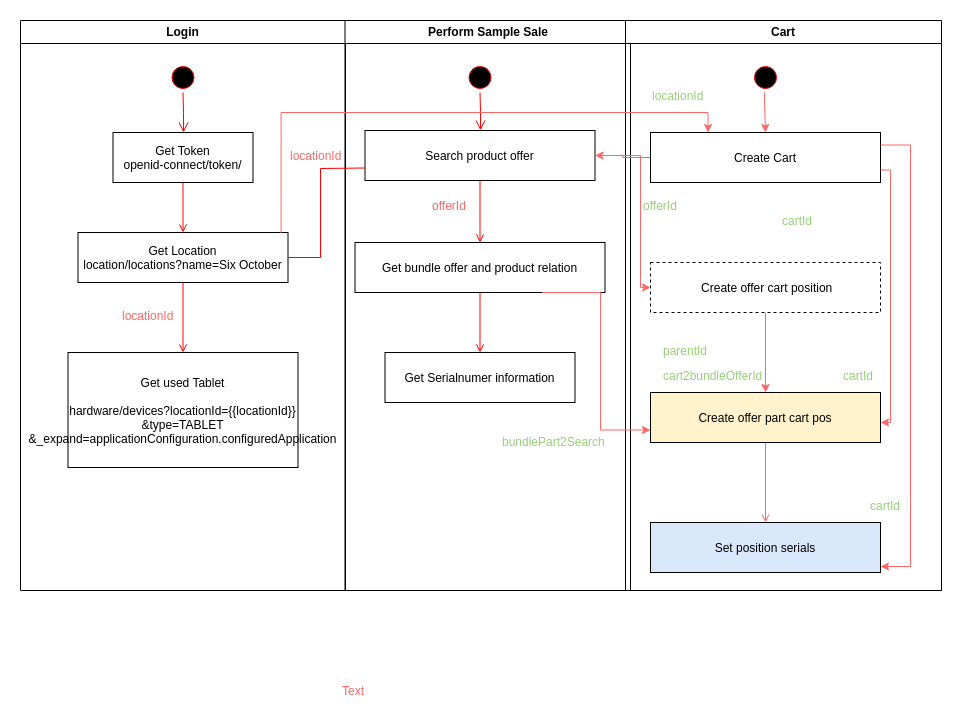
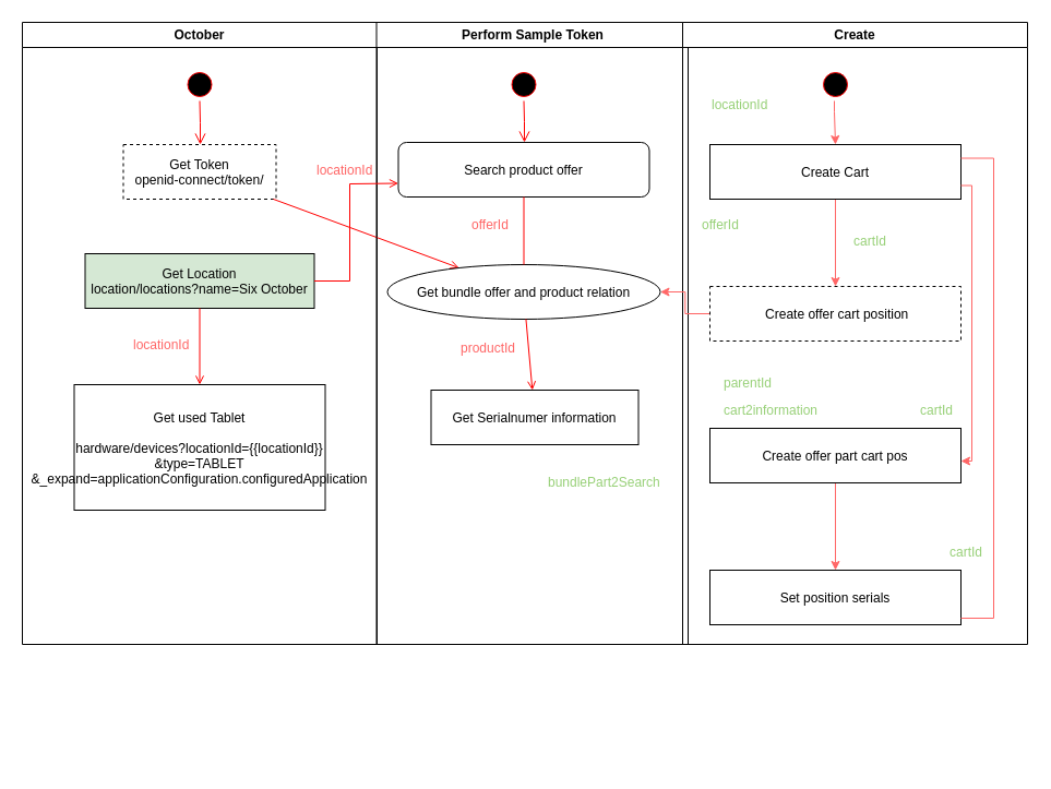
  <mxCell id="0" />
  <mxCell id="1" parent="0" />
- <mxCell id="2" value="Login" style="swimlane;whiteSpace=wrap;startSize=23;" parent="1" vertex="1"><mxGeometry x="20" y="20" width="325" height="570" as="geometry" /></mxCell>
+ <mxCell id="2" value="October" style="swimlane;whiteSpace=wrap;startSize=23;" parent="1" vertex="1"><mxGeometry x="20" y="20" width="325" height="570" as="geometry" /></mxCell>
  <mxCell id="3" value="" style="ellipse;shape=startState;fillColor=#000000;strokeColor=#ff0000;" parent="2" vertex="1"><mxGeometry x="147.5" y="42" width="30" height="30" as="geometry" /></mxCell>
  <mxCell id="4" value="" style="edgeStyle=elbowEdgeStyle;elbow=horizontal;verticalAlign=bottom;endArrow=open;endSize=8;strokeColor=#FF0000;endFill=1;rounded=0" parent="2" source="3" target="5" edge="1"><mxGeometry x="100" y="40" as="geometry"><mxPoint x="115" y="110" as="targetPoint" /></mxGeometry></mxCell>
- <mxCell id="5" value="Get Token&#10;openid-connect/token/" style="" parent="2" vertex="1"><mxGeometry x="92.5" y="112" width="140" height="50" as="geometry" /></mxCell>
- <mxCell id="6" value="Get Location&#10;location/locations?name=Six October" style="" parent="2" vertex="1"><mxGeometry x="57.5" y="212" width="210" height="50" as="geometry" /></mxCell>
- <mxCell id="7" value="" style="endArrow=open;strokeColor=#FF0000;endFill=1;rounded=0" parent="2" source="5" target="6" edge="1"><mxGeometry relative="1" as="geometry" /></mxCell>
+ <mxCell id="5" value="Get Token&#10;openid-connect/token/" style="dashed=1;" parent="2" vertex="1"><mxGeometry x="92.5" y="112" width="140" height="50" as="geometry" /></mxCell>
+ <mxCell id="6" value="Get Location&#10;location/locations?name=Six October" style="fillColor=#d5e8d4;" parent="2" vertex="1"><mxGeometry x="57.5" y="212" width="210" height="50" as="geometry" /></mxCell>
+ <mxCell id="7" value="" style="endArrow=open;strokeColor=#FF0000;endFill=1;rounded=0;" parent="2" source="5" target="16" edge="1"><mxGeometry relative="1" as="geometry" /></mxCell>
  <mxCell id="8" value="Get used Tablet&#10;&#10;hardware/devices?locationId={{locationId}}&#10;&amp;type=TABLET&#10;&amp;_expand=applicationConfiguration.configuredApplication" style="" parent="2" vertex="1"><mxGeometry x="47.5" y="332" width="230" height="115" as="geometry" /></mxCell>
  <mxCell id="9" value="" style="endArrow=open;strokeColor=#FF0000;endFill=1;rounded=0" parent="2" source="6" target="8" edge="1"><mxGeometry relative="1" as="geometry"><Array as="points" /></mxGeometry></mxCell>
  <mxCell id="10" value="locationId" style="text;html=1;fontColor=#FF6666;" vertex="1" parent="2"><mxGeometry x="100" y="282" width="55" height="30" as="geometry" /></mxCell>
  <mxCell id="11" value="locationId" style="text;html=1;fontColor=#FF6666;" vertex="1" parent="2"><mxGeometry x="267.5" y="122" width="55" height="30" as="geometry" /></mxCell>
- <mxCell id="12" value="Perform Sample Sale" style="swimlane;whiteSpace=wrap" parent="1" vertex="1"><mxGeometry x="344.5" y="20" width="285.5" height="570" as="geometry" /></mxCell>
+ <mxCell id="12" value="Perform Sample Token" style="swimlane;whiteSpace=wrap" parent="1" vertex="1"><mxGeometry x="344.5" y="20" width="285.5" height="570" as="geometry" /></mxCell>
  <mxCell id="13" value="" style="ellipse;shape=startState;fillColor=#000000;strokeColor=#ff0000;" parent="12" vertex="1"><mxGeometry x="120" y="42" width="30" height="30" as="geometry" /></mxCell>
  <mxCell id="14" value="" style="edgeStyle=elbowEdgeStyle;elbow=horizontal;verticalAlign=bottom;endArrow=open;endSize=8;strokeColor=#FF0000;endFill=1;rounded=0" parent="12" source="13" target="15" edge="1"><mxGeometry x="40" y="20" as="geometry"><mxPoint x="55" y="90" as="targetPoint" /></mxGeometry></mxCell>
- <mxCell id="15" value="Search product offer" style="" parent="12" vertex="1"><mxGeometry x="20" y="110" width="230" height="50" as="geometry" /></mxCell>
- <mxCell id="16" value="Get bundle offer and product relation" style="" parent="12" vertex="1"><mxGeometry x="10" y="222" width="250" height="50" as="geometry" /></mxCell>
- <mxCell id="17" value="" style="endArrow=open;strokeColor=#FF0000;endFill=1;rounded=0" parent="12" source="15" target="16" edge="1"><mxGeometry relative="1" as="geometry" /></mxCell>
- <mxCell id="18" value="Get Serialnumer information" style="" parent="12" vertex="1"><mxGeometry x="40" y="332" width="190" height="50" as="geometry" /></mxCell>
+ <mxCell id="15" value="Search product offer" style="rounded=1;" parent="12" vertex="1"><mxGeometry x="20" y="110" width="230" height="50" as="geometry" /></mxCell>
+ <mxCell id="16" value="Get bundle offer and product relation" style="ellipse;" parent="12" vertex="1"><mxGeometry x="10" y="222" width="250" height="50" as="geometry" /></mxCell>
+ <mxCell id="17" value="" style="endArrow=none;strokeColor=#FF0000;endFill=1;rounded=0;" parent="12" source="15" target="16" edge="1"><mxGeometry relative="1" as="geometry" /></mxCell>
+ <mxCell id="18" value="Get Serialnumer information" style="" parent="12" vertex="1"><mxGeometry x="50" y="337" width="190" height="50" as="geometry" /></mxCell>
  <mxCell id="19" value="" style="endArrow=open;strokeColor=#FF0000;endFill=1;rounded=0" parent="12" source="16" target="18" edge="1"><mxGeometry relative="1" as="geometry" /></mxCell>
  <mxCell id="20" value="" style="edgeStyle=elbowEdgeStyle;elbow=horizontal;verticalAlign=bottom;endArrow=open;endSize=8;strokeColor=#FF0000;endFill=1;rounded=0" parent="12" target="15" edge="1"><mxGeometry x="130" y="90" as="geometry"><mxPoint x="230" y="140" as="targetPoint" /><mxPoint x="147.5" y="134.95" as="sourcePoint" /></mxGeometry></mxCell>
  <mxCell id="21" value="offerId" style="text;html=1;fontColor=#FF6666;" vertex="1" parent="12"><mxGeometry x="85.5" y="172" width="45" height="30" as="geometry" /></mxCell>
+ <mxCell id="22" value="productId" style="text;html=1;fontColor=#FF6666;" vertex="1" parent="12"><mxGeometry x="75" y="285" width="45" height="30" as="geometry" /></mxCell>
  <mxCell id="23" value="bundlePart2Search" style="text;html=1;resizable=0;points=[];autosize=1;align=left;verticalAlign=top;spacingTop=-4;fontColor=#97D077;" vertex="1" parent="12"><mxGeometry x="155.5" y="412" width="130" height="20" as="geometry" /></mxCell>
- <mxCell id="24" value="Cart" style="swimlane;whiteSpace=wrap" parent="1" vertex="1"><mxGeometry x="625" y="20" width="316" height="570" as="geometry" /></mxCell>
+ <mxCell id="24" value="Create" style="swimlane;whiteSpace=wrap" parent="1" vertex="1"><mxGeometry x="625" y="20" width="316" height="570" as="geometry" /></mxCell>
  <mxCell id="25" value="" style="ellipse;shape=startState;fillColor=#000000;strokeColor=#ff0000;" vertex="1" parent="24"><mxGeometry x="125" y="42" width="30" height="30" as="geometry" /></mxCell>
- <mxCell id="26" value="" style="edgeStyle=orthogonalEdgeStyle;rounded=0;orthogonalLoop=1;jettySize=auto;html=1;strokeColor=#FF6666;fontColor=#FF6666;" edge="1" parent="24" source="27" target="15"><mxGeometry relative="1" as="geometry" /></mxCell>
+ <mxCell id="26" value="" style="edgeStyle=orthogonalEdgeStyle;rounded=0;orthogonalLoop=1;jettySize=auto;html=1;strokeColor=#FF6666;fontColor=#FF6666;" edge="1" parent="24" source="27" target="29"><mxGeometry relative="1" as="geometry" /></mxCell>
  <mxCell id="27" value="Create Cart" style="" vertex="1" parent="24"><mxGeometry x="25" y="112" width="230" height="50" as="geometry" /></mxCell>
- <mxCell id="28" value="" style="edgeStyle=orthogonalEdgeStyle;rounded=0;orthogonalLoop=1;jettySize=auto;html=1;strokeColor=#FF6666;fontColor=#FF6666;" edge="1" parent="24" source="29" target="31"><mxGeometry relative="1" as="geometry" /></mxCell>
+ <mxCell id="28" value="" style="edgeStyle=orthogonalEdgeStyle;rounded=0;orthogonalLoop=1;jettySize=auto;html=1;strokeColor=#FF6666;fontColor=#FF6666;" edge="1" parent="24" source="29" target="16"><mxGeometry relative="1" as="geometry" /></mxCell>
  <mxCell id="29" value=" Create offer cart position" style="dashed=1;" vertex="1" parent="24"><mxGeometry x="25" y="242" width="230" height="50" as="geometry" /></mxCell>
- <mxCell id="30" value="" style="edgeStyle=orthogonalEdgeStyle;rounded=0;orthogonalLoop=1;jettySize=auto;html=1;strokeColor=#FF6666;fontColor=#FF6666;endArrow=open;" edge="1" parent="24" source="31" target="32"><mxGeometry relative="1" as="geometry" /></mxCell>
- <mxCell id="31" value="Create offer part cart pos" style="fillColor=#fff2cc;" vertex="1" parent="24"><mxGeometry x="25" y="372" width="230" height="50" as="geometry" /></mxCell>
- <mxCell id="32" value="Set position serials" style="fillColor=#dae8fc;" vertex="1" parent="24"><mxGeometry x="25" y="502" width="230" height="50" as="geometry" /></mxCell>
+ <mxCell id="30" value="" style="edgeStyle=orthogonalEdgeStyle;rounded=0;orthogonalLoop=1;jettySize=auto;html=1;strokeColor=#FF6666;fontColor=#FF6666;" edge="1" parent="24" source="31" target="32"><mxGeometry relative="1" as="geometry" /></mxCell>
+ <mxCell id="31" value="Create offer part cart pos" style="" vertex="1" parent="24"><mxGeometry x="25" y="372" width="230" height="50" as="geometry" /></mxCell>
+ <mxCell id="32" value="Set position serials" style="" vertex="1" parent="24"><mxGeometry x="25" y="502" width="230" height="50" as="geometry" /></mxCell>
  <mxCell id="33" value="&lt;font color=&quot;#97d077&quot;&gt;locationId&lt;/font&gt;" style="text;html=1;fontColor=#FF6666;" vertex="1" parent="24"><mxGeometry x="25" y="62" width="55" height="30" as="geometry" /></mxCell>
  <mxCell id="34" value="&lt;font color=&quot;#97d077&quot;&gt;cartId&lt;/font&gt;" style="text;html=1;fontColor=#FF6666;" vertex="1" parent="24"><mxGeometry x="155" y="187" width="55" height="30" as="geometry" /></mxCell>
  <mxCell id="35" value="&lt;font color=&quot;#97d077&quot;&gt;offerId&lt;/font&gt;" style="text;html=1;fontColor=#FF6666;" vertex="1" parent="24"><mxGeometry x="15.5" y="172" width="55" height="30" as="geometry" /></mxCell>
- <mxCell id="36" value="&lt;font color=&quot;#97d077&quot;&gt;cart2bundleOfferId&lt;/font&gt;" style="text;html=1;fontColor=#FF6666;" vertex="1" parent="24"><mxGeometry x="35.5" y="342" width="55" height="30" as="geometry" /></mxCell>
+ <mxCell id="36" value="&lt;font color=&quot;#97d077&quot;&gt;cart2information&lt;/font&gt;" style="text;html=1;fontColor=#FF6666;" vertex="1" parent="24"><mxGeometry x="35.5" y="342" width="55" height="30" as="geometry" /></mxCell>
  <mxCell id="37" value="&lt;font color=&quot;#97d077&quot;&gt;cartId&lt;/font&gt;" style="text;html=1;fontColor=#FF6666;" vertex="1" parent="24"><mxGeometry x="215.5" y="342" width="55" height="30" as="geometry" /></mxCell>
  <mxCell id="38" value="&lt;font color=&quot;#97d077&quot;&gt;parentId&lt;/font&gt;" style="text;html=1;fontColor=#FF6666;" vertex="1" parent="24"><mxGeometry x="35.5" y="317" width="55" height="30" as="geometry" /></mxCell>
- <mxCell id="39" style="edgeStyle=orthogonalEdgeStyle;rounded=0;orthogonalLoop=1;jettySize=auto;html=1;exitX=1;exitY=0.25;exitDx=0;exitDy=0;strokeColor=#FF6666;fontColor=#97D077;" edge="1" parent="24" source="27" target="32"><mxGeometry relative="1" as="geometry"><mxPoint x="315.5" y="546" as="targetPoint" /><Array as="points"><mxPoint x="285" y="125" /><mxPoint x="285" y="546" /></Array></mxGeometry></mxCell>
+ <mxCell id="39" style="edgeStyle=orthogonalEdgeStyle;rounded=0;orthogonalLoop=1;jettySize=auto;html=1;exitX=1;exitY=0.25;exitDx=0;exitDy=0;strokeColor=#FF6666;fontColor=#97D077;endArrow=none;" edge="1" parent="24" source="27" target="32"><mxGeometry relative="1" as="geometry"><mxPoint x="315.5" y="546" as="targetPoint" /><Array as="points"><mxPoint x="285" y="125" /><mxPoint x="285" y="546" /></Array></mxGeometry></mxCell>
  <mxCell id="40" value="&lt;font color=&quot;#97d077&quot;&gt;cartId&lt;/font&gt;" style="text;html=1;fontColor=#FF6666;" vertex="1" parent="24"><mxGeometry x="243" y="472" width="55" height="30" as="geometry" /></mxCell>
- <mxCell id="41" value="" style="endArrow=none;strokeColor=#FF0000;endFill=1;rounded=0;entryX=0;entryY=0.75;entryDx=0;entryDy=0;exitX=1;exitY=0.5;exitDx=0;exitDy=0;" parent="1" source="6" target="15" edge="1"><mxGeometry relative="1" as="geometry"><Array as="points"><mxPoint x="320" y="257" /><mxPoint x="320" y="168" /></Array></mxGeometry></mxCell>
- <mxCell id="42" value="Text" style="text;html=1;resizable=0;points=[];autosize=1;align=left;verticalAlign=top;spacingTop=-4;fontColor=#FF6666;" vertex="1" parent="1"><mxGeometry x="340" y="681" width="40" height="20" as="geometry" /></mxCell>
+ <mxCell id="41" value="" style="endArrow=open;strokeColor=#FF0000;endFill=1;rounded=0;entryX=0;entryY=0.75;entryDx=0;entryDy=0;exitX=1;exitY=0.5;exitDx=0;exitDy=0;" parent="1" source="6" target="15" edge="1"><mxGeometry relative="1" as="geometry"><Array as="points"><mxPoint x="320" y="257" /><mxPoint x="320" y="168" /></Array></mxGeometry></mxCell>
  <mxCell id="43" style="edgeStyle=orthogonalEdgeStyle;rounded=0;orthogonalLoop=1;jettySize=auto;html=1;fontColor=#FF6666;strokeColor=#FF6666;" edge="1" parent="1" source="25"><mxGeometry relative="1" as="geometry"><mxPoint x="765" y="132" as="targetPoint" /><Array as="points"><mxPoint x="764" y="102" /><mxPoint x="764" y="102" /></Array></mxGeometry></mxCell>
- <mxCell id="44" style="edgeStyle=orthogonalEdgeStyle;rounded=0;orthogonalLoop=1;jettySize=auto;html=1;exitX=0.967;exitY=0.02;exitDx=0;exitDy=0;entryX=0.25;entryY=0;entryDx=0;entryDy=0;strokeColor=#FF6666;fontColor=#FF6666;exitPerimeter=0;" edge="1" parent="1" source="6" target="27"><mxGeometry relative="1" as="geometry" /></mxCell>
- <mxCell id="45" value="" style="edgeStyle=orthogonalEdgeStyle;rounded=0;orthogonalLoop=1;jettySize=auto;html=1;strokeColor=#FF6666;fontColor=#FF6666;entryX=0;entryY=0.5;entryDx=0;entryDy=0;" edge="1" parent="1" source="15" target="29"><mxGeometry relative="1" as="geometry"><Array as="points"><mxPoint x="640" y="155" /><mxPoint x="640" y="287" /></Array></mxGeometry></mxCell>
  <mxCell id="46" style="edgeStyle=orthogonalEdgeStyle;rounded=0;orthogonalLoop=1;jettySize=auto;html=1;exitX=1;exitY=0.75;exitDx=0;exitDy=0;strokeColor=#FF6666;fontColor=#FF6666;" edge="1" parent="1" source="27"><mxGeometry relative="1" as="geometry"><mxPoint x="880" y="422" as="targetPoint" /><Array as="points"><mxPoint x="890" y="170" /><mxPoint x="890" y="422" /></Array></mxGeometry></mxCell>
- <mxCell id="47" style="edgeStyle=orthogonalEdgeStyle;rounded=0;orthogonalLoop=1;jettySize=auto;html=1;exitX=0.75;exitY=1;exitDx=0;exitDy=0;entryX=0;entryY=0.75;entryDx=0;entryDy=0;strokeColor=#FF6666;fontColor=#FF6666;" edge="1" parent="1" source="16" target="31"><mxGeometry relative="1" as="geometry"><Array as="points"><mxPoint x="600" y="292" /><mxPoint x="600" y="430" /></Array></mxGeometry></mxCell>
